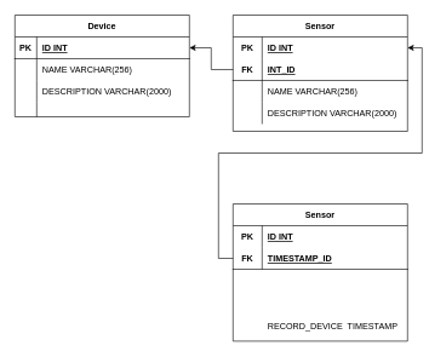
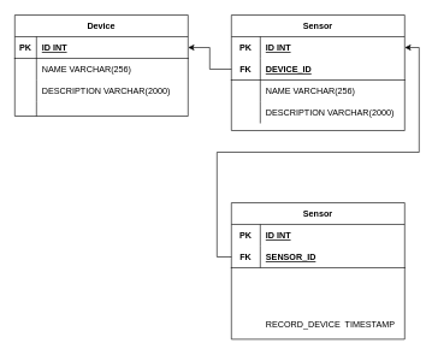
  <mxCell id="0" />
  <mxCell id="1" parent="0" />
  <mxCell id="2" value="Device" style="shape=table;startSize=30;container=1;collapsible=1;childLayout=tableLayout;fixedRows=1;rowLines=0;fontStyle=1;align=center;resizeLast=1;" vertex="1" parent="1"><mxGeometry x="20" y="20" width="240" height="140" as="geometry" /></mxCell>
  <mxCell id="3" value="" style="shape=partialRectangle;collapsible=0;dropTarget=0;pointerEvents=0;fillColor=none;top=0;left=0;bottom=1;right=0;points=[[0,0.5],[1,0.5]];portConstraint=eastwest;" vertex="1" parent="2"><mxGeometry y="30" width="240" height="30" as="geometry" /></mxCell>
  <mxCell id="4" value="PK" style="shape=partialRectangle;connectable=0;fillColor=none;top=0;left=0;bottom=0;right=0;fontStyle=1;overflow=hidden;" vertex="1" parent="3"><mxGeometry width="30" height="30" as="geometry" /></mxCell>
  <mxCell id="5" value="ID INT" style="shape=partialRectangle;connectable=0;fillColor=none;top=0;left=0;bottom=0;right=0;align=left;spacingLeft=6;fontStyle=5;overflow=hidden;" vertex="1" parent="3"><mxGeometry x="30" width="210" height="30" as="geometry" /></mxCell>
  <mxCell id="6" value="" style="shape=partialRectangle;collapsible=0;dropTarget=0;pointerEvents=0;fillColor=none;top=0;left=0;bottom=0;right=0;points=[[0,0.5],[1,0.5]];portConstraint=eastwest;" vertex="1" parent="2"><mxGeometry y="60" width="240" height="30" as="geometry" /></mxCell>
  <mxCell id="7" value="" style="shape=partialRectangle;connectable=0;fillColor=none;top=0;left=0;bottom=0;right=0;editable=1;overflow=hidden;" vertex="1" parent="6"><mxGeometry width="30" height="30" as="geometry" /></mxCell>
  <mxCell id="8" value="NAME VARCHAR(256)" style="shape=partialRectangle;connectable=0;fillColor=none;top=0;left=0;bottom=0;right=0;align=left;spacingLeft=6;overflow=hidden;" vertex="1" parent="6"><mxGeometry x="30" width="210" height="30" as="geometry" /></mxCell>
  <mxCell id="9" value="" style="shape=partialRectangle;collapsible=0;dropTarget=0;pointerEvents=0;fillColor=none;top=0;left=0;bottom=0;right=0;points=[[0,0.5],[1,0.5]];portConstraint=eastwest;" vertex="1" parent="2"><mxGeometry y="90" width="240" height="30" as="geometry" /></mxCell>
  <mxCell id="10" value="" style="shape=partialRectangle;connectable=0;fillColor=none;top=0;left=0;bottom=0;right=0;editable=1;overflow=hidden;" vertex="1" parent="9"><mxGeometry width="30" height="30" as="geometry" /></mxCell>
  <mxCell id="11" value="DESCRIPTION VARCHAR(2000)" style="shape=partialRectangle;connectable=0;fillColor=none;top=0;left=0;bottom=0;right=0;align=left;spacingLeft=6;overflow=hidden;" vertex="1" parent="9"><mxGeometry x="30" width="210" height="30" as="geometry" /></mxCell>
  <mxCell id="12" value="" style="shape=partialRectangle;collapsible=0;dropTarget=0;pointerEvents=0;fillColor=none;top=0;left=0;bottom=0;right=0;points=[[0,0.5],[1,0.5]];portConstraint=eastwest;" vertex="1" parent="2"><mxGeometry y="120" width="240" height="20" as="geometry" /></mxCell>
  <mxCell id="13" value="" style="shape=partialRectangle;connectable=0;fillColor=none;top=0;left=0;bottom=0;right=0;editable=1;overflow=hidden;" vertex="1" parent="12"><mxGeometry width="30" height="20" as="geometry" /></mxCell>
  <mxCell id="14" value="" style="shape=partialRectangle;connectable=0;fillColor=none;top=0;left=0;bottom=0;right=0;align=left;spacingLeft=6;overflow=hidden;" vertex="1" parent="12"><mxGeometry x="30" width="210" height="20" as="geometry" /></mxCell>
  <mxCell id="15" value="Sensor" style="shape=table;startSize=30;container=1;collapsible=1;childLayout=tableLayout;fixedRows=1;rowLines=0;fontStyle=1;align=center;resizeLast=1;" vertex="1" parent="1"><mxGeometry x="320" y="20" width="240" height="160" as="geometry" /></mxCell>
  <mxCell id="16" value="" style="shape=partialRectangle;collapsible=0;dropTarget=0;pointerEvents=0;fillColor=none;top=0;left=0;bottom=0;right=0;points=[[0,0.5],[1,0.5]];portConstraint=eastwest;" vertex="1" parent="15"><mxGeometry y="30" width="240" height="30" as="geometry" /></mxCell>
  <mxCell id="17" value="PK" style="shape=partialRectangle;connectable=0;fillColor=none;top=0;left=0;bottom=0;right=0;fontStyle=1;overflow=hidden;" vertex="1" parent="16"><mxGeometry width="40" height="30" as="geometry" /></mxCell>
  <mxCell id="18" value="ID INT" style="shape=partialRectangle;connectable=0;fillColor=none;top=0;left=0;bottom=0;right=0;align=left;spacingLeft=6;fontStyle=5;overflow=hidden;" vertex="1" parent="16"><mxGeometry x="40" width="200" height="30" as="geometry" /></mxCell>
  <mxCell id="19" value="" style="shape=partialRectangle;collapsible=0;dropTarget=0;pointerEvents=0;fillColor=none;top=0;left=0;bottom=1;right=0;points=[[0,0.5],[1,0.5]];portConstraint=eastwest;" vertex="1" parent="15"><mxGeometry y="60" width="240" height="30" as="geometry" /></mxCell>
  <mxCell id="20" value="FK" style="shape=partialRectangle;connectable=0;fillColor=none;top=0;left=0;bottom=0;right=0;fontStyle=1;overflow=hidden;" vertex="1" parent="19"><mxGeometry width="40" height="30" as="geometry" /></mxCell>
- <mxCell id="21" value="INT_ID" style="shape=partialRectangle;connectable=0;fillColor=none;top=0;left=0;bottom=0;right=0;align=left;spacingLeft=6;fontStyle=5;overflow=hidden;" vertex="1" parent="19"><mxGeometry x="40" width="200" height="30" as="geometry" /></mxCell>
+ <mxCell id="21" value="DEVICE_ID" style="shape=partialRectangle;connectable=0;fillColor=none;top=0;left=0;bottom=0;right=0;align=left;spacingLeft=6;fontStyle=5;overflow=hidden;" vertex="1" parent="19"><mxGeometry x="40" width="200" height="30" as="geometry" /></mxCell>
  <mxCell id="22" value="" style="shape=partialRectangle;collapsible=0;dropTarget=0;pointerEvents=0;fillColor=none;top=0;left=0;bottom=0;right=0;points=[[0,0.5],[1,0.5]];portConstraint=eastwest;" vertex="1" parent="15"><mxGeometry y="90" width="240" height="30" as="geometry" /></mxCell>
  <mxCell id="23" value="" style="shape=partialRectangle;connectable=0;fillColor=none;top=0;left=0;bottom=0;right=0;editable=1;overflow=hidden;" vertex="1" parent="22"><mxGeometry width="40" height="30" as="geometry" /></mxCell>
  <mxCell id="24" value="NAME VARCHAR(256)" style="shape=partialRectangle;connectable=0;fillColor=none;top=0;left=0;bottom=0;right=0;align=left;spacingLeft=6;overflow=hidden;" vertex="1" parent="22"><mxGeometry x="40" width="200" height="30" as="geometry" /></mxCell>
  <mxCell id="25" value="" style="shape=partialRectangle;collapsible=0;dropTarget=0;pointerEvents=0;fillColor=none;top=0;left=0;bottom=0;right=0;points=[[0,0.5],[1,0.5]];portConstraint=eastwest;" vertex="1" parent="15"><mxGeometry y="120" width="240" height="30" as="geometry" /></mxCell>
  <mxCell id="26" value="" style="shape=partialRectangle;connectable=0;fillColor=none;top=0;left=0;bottom=0;right=0;editable=1;overflow=hidden;" vertex="1" parent="25"><mxGeometry width="40" height="30" as="geometry" /></mxCell>
  <mxCell id="27" value="DESCRIPTION VARCHAR(2000)" style="shape=partialRectangle;connectable=0;fillColor=none;top=0;left=0;bottom=0;right=0;align=left;spacingLeft=6;overflow=hidden;" vertex="1" parent="25"><mxGeometry x="40" width="200" height="30" as="geometry" /></mxCell>
  <mxCell id="28" value="Sensor" style="shape=table;startSize=30;container=1;collapsible=1;childLayout=tableLayout;fixedRows=1;rowLines=0;fontStyle=1;align=center;resizeLast=1;" vertex="1" parent="1"><mxGeometry x="320" y="280" width="240" height="189" as="geometry" /></mxCell>
  <mxCell id="29" value="" style="shape=partialRectangle;collapsible=0;dropTarget=0;pointerEvents=0;fillColor=none;top=0;left=0;bottom=0;right=0;points=[[0,0.5],[1,0.5]];portConstraint=eastwest;" vertex="1" parent="28"><mxGeometry y="30" width="240" height="30" as="geometry" /></mxCell>
  <mxCell id="30" value="PK" style="shape=partialRectangle;connectable=0;fillColor=none;top=0;left=0;bottom=0;right=0;fontStyle=1;overflow=hidden;" vertex="1" parent="29"><mxGeometry width="40" height="30" as="geometry" /></mxCell>
  <mxCell id="31" value="ID INT" style="shape=partialRectangle;connectable=0;fillColor=none;top=0;left=0;bottom=0;right=0;align=left;spacingLeft=6;fontStyle=5;overflow=hidden;" vertex="1" parent="29"><mxGeometry x="40" width="200" height="30" as="geometry" /></mxCell>
  <mxCell id="32" value="" style="shape=partialRectangle;collapsible=0;dropTarget=0;pointerEvents=0;fillColor=none;top=0;left=0;bottom=1;right=0;points=[[0,0.5],[1,0.5]];portConstraint=eastwest;" vertex="1" parent="28"><mxGeometry y="60" width="240" height="30" as="geometry" /></mxCell>
  <mxCell id="33" value="FK" style="shape=partialRectangle;connectable=0;fillColor=none;top=0;left=0;bottom=0;right=0;fontStyle=1;overflow=hidden;" vertex="1" parent="32"><mxGeometry width="40" height="30" as="geometry" /></mxCell>
- <mxCell id="34" value="TIMESTAMP_ID" style="shape=partialRectangle;connectable=0;fillColor=none;top=0;left=0;bottom=0;right=0;align=left;spacingLeft=6;fontStyle=5;overflow=hidden;" vertex="1" parent="32"><mxGeometry x="40" width="200" height="30" as="geometry" /></mxCell>
+ <mxCell id="34" value="SENSOR_ID" style="shape=partialRectangle;connectable=0;fillColor=none;top=0;left=0;bottom=0;right=0;align=left;spacingLeft=6;fontStyle=5;overflow=hidden;" vertex="1" parent="32"><mxGeometry x="40" width="200" height="30" as="geometry" /></mxCell>
  <mxCell id="35" value="" style="shape=partialRectangle;collapsible=0;dropTarget=0;pointerEvents=0;fillColor=none;top=0;left=0;bottom=0;right=0;points=[[0,0.5],[1,0.5]];portConstraint=eastwest;" vertex="1" parent="28"><mxGeometry y="90" width="240" height="30" as="geometry" /></mxCell>
  <mxCell id="36" value="" style="shape=partialRectangle;connectable=0;fillColor=none;top=0;left=0;bottom=0;right=0;editable=1;overflow=hidden;" vertex="1" parent="35"><mxGeometry width="40" height="30" as="geometry" /></mxCell>
  <mxCell id="37" value="" style="shape=partialRectangle;collapsible=0;dropTarget=0;pointerEvents=0;fillColor=none;top=0;left=0;bottom=0;right=0;points=[[0,0.5],[1,0.5]];portConstraint=eastwest;" vertex="1" parent="28"><mxGeometry y="120" width="240" height="30" as="geometry" /></mxCell>
  <mxCell id="38" value="" style="shape=partialRectangle;connectable=0;fillColor=none;top=0;left=0;bottom=0;right=0;editable=1;overflow=hidden;" vertex="1" parent="37"><mxGeometry width="40" height="30" as="geometry" /></mxCell>
  <mxCell id="39" style="edgeStyle=orthogonalEdgeStyle;rounded=0;orthogonalLoop=1;jettySize=auto;html=1;exitX=0;exitY=0.5;exitDx=0;exitDy=0;entryX=1;entryY=0.5;entryDx=0;entryDy=0;" edge="1" parent="1" source="19" target="3"><mxGeometry relative="1" as="geometry" /></mxCell>
  <mxCell id="40" style="edgeStyle=orthogonalEdgeStyle;rounded=0;orthogonalLoop=1;jettySize=auto;html=1;exitX=0;exitY=0.5;exitDx=0;exitDy=0;entryX=1;entryY=0.5;entryDx=0;entryDy=0;" edge="1" parent="1" source="32" target="16"><mxGeometry relative="1" as="geometry" /></mxCell>
  <mxCell id="41" value="RECORD_DEVICE  TIMESTAMP" style="shape=partialRectangle;connectable=0;fillColor=none;top=0;left=0;bottom=0;right=0;align=left;spacingLeft=6;overflow=hidden;" vertex="1" parent="1"><mxGeometry x="360" y="433" width="200" height="30" as="geometry" /></mxCell>
